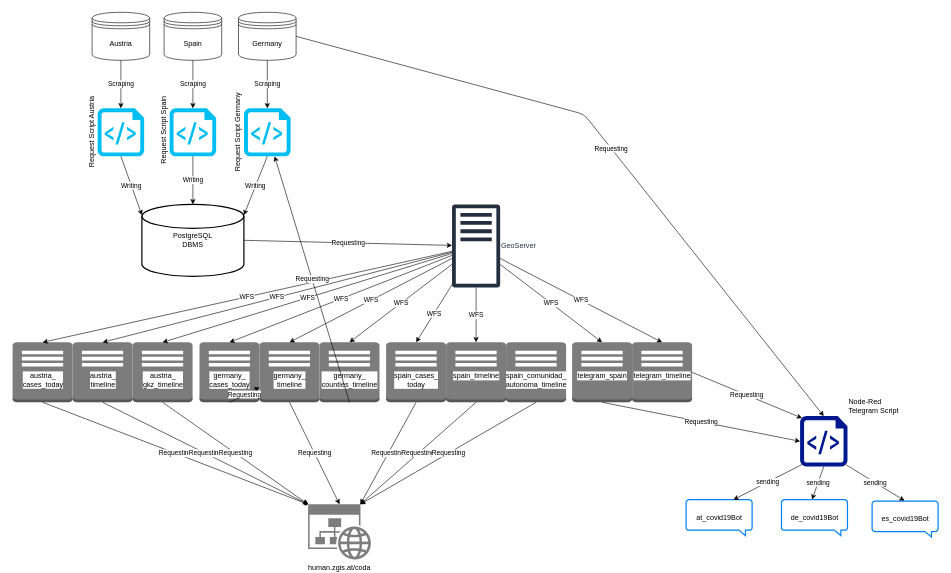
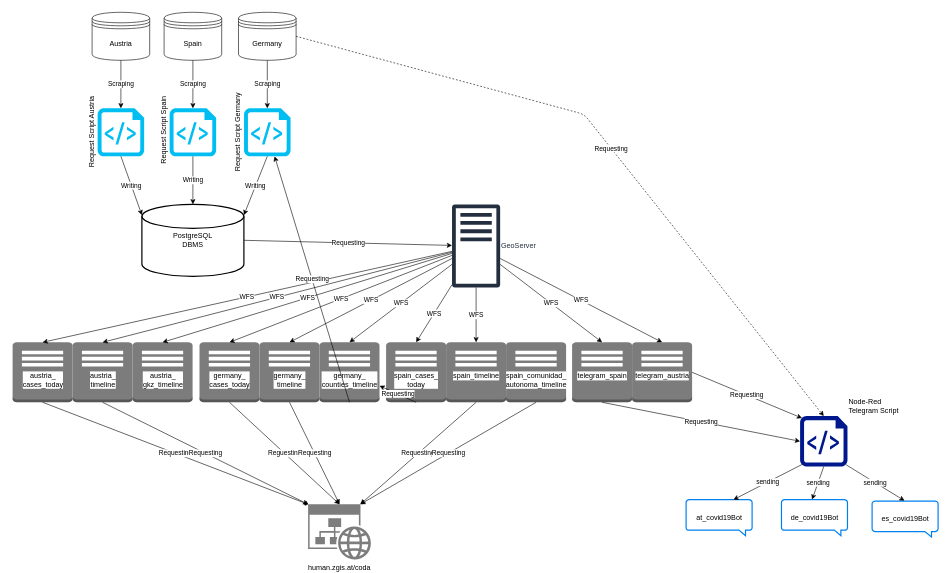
  <mxCell id="0" />
  <mxCell id="1" parent="0" />
  <mxCell id="2" value="Austria" style="shape=datastore;whiteSpace=wrap;html=1;" vertex="1" parent="1"><mxGeometry x="153" y="20" width="96" height="80" as="geometry" /></mxCell>
  <mxCell id="3" value="Spain" style="shape=datastore;whiteSpace=wrap;html=1;" vertex="1" parent="1"><mxGeometry x="273" y="20" width="96" height="80" as="geometry" /></mxCell>
  <mxCell id="4" value="Germany" style="shape=datastore;whiteSpace=wrap;html=1;" vertex="1" parent="1"><mxGeometry x="397" y="20" width="96" height="80" as="geometry" /></mxCell>
  <mxCell id="5" value="PostgreSQL&lt;br&gt;DBMS" style="strokeWidth=2;html=1;shape=mxgraph.flowchart.database;whiteSpace=wrap;" vertex="1" parent="1"><mxGeometry x="236" y="340" width="170" height="120" as="geometry" /></mxCell>
  <mxCell id="6" value="Request Script Austria" style="verticalLabelPosition=middle;html=1;verticalAlign=middle;align=right;strokeColor=none;fillColor=#00BEF2;shape=mxgraph.azure.script_file;pointerEvents=1;labelPosition=left;horizontal=0;spacing=0;spacingLeft=0;spacingBottom=-57;spacingTop=0;spacingRight=-19;" vertex="1" parent="1"><mxGeometry x="162.25" y="180" width="77.5" height="80" as="geometry" /></mxCell>
  <mxCell id="7" value="Request Script Spain" style="verticalLabelPosition=middle;html=1;verticalAlign=middle;align=right;strokeColor=none;fillColor=#00BEF2;shape=mxgraph.azure.script_file;pointerEvents=1;horizontal=0;labelPosition=left;spacingBottom=-57;spacing=0;spacingRight=-19;" vertex="1" parent="1"><mxGeometry x="282.25" y="180" width="77.5" height="80" as="geometry" /></mxCell>
  <mxCell id="8" value="Request Script Germany" style="verticalLabelPosition=middle;html=1;verticalAlign=middle;align=right;strokeColor=none;fillColor=#00BEF2;shape=mxgraph.azure.script_file;pointerEvents=1;horizontal=0;spacingBottom=-57;labelPosition=left;spacingRight=-25;spacing=0;" vertex="1" parent="1"><mxGeometry x="406.25" y="180" width="77.5" height="80" as="geometry" /></mxCell>
  <mxCell id="9" value="Writing" style="endArrow=classic;html=1;exitX=0.5;exitY=1;exitDx=0;exitDy=0;exitPerimeter=0;entryX=0;entryY=0.15;entryDx=0;entryDy=0;entryPerimeter=0;" edge="1" parent="1" source="6" target="5"><mxGeometry width="50" height="50" relative="1" as="geometry"><mxPoint x="603" y="560" as="sourcePoint" /><mxPoint x="653" y="510" as="targetPoint" /></mxGeometry></mxCell>
  <mxCell id="10" value="Writing" style="endArrow=classic;html=1;exitX=0.5;exitY=1;exitDx=0;exitDy=0;exitPerimeter=0;entryX=0.5;entryY=0;entryDx=0;entryDy=0;entryPerimeter=0;" edge="1" parent="1" source="7" target="5"><mxGeometry width="50" height="50" relative="1" as="geometry"><mxPoint x="603" y="560" as="sourcePoint" /><mxPoint x="653" y="510" as="targetPoint" /></mxGeometry></mxCell>
  <mxCell id="11" value="Writing" style="endArrow=classic;html=1;exitX=0.5;exitY=1;exitDx=0;exitDy=0;exitPerimeter=0;entryX=1;entryY=0.15;entryDx=0;entryDy=0;entryPerimeter=0;" edge="1" parent="1" source="8" target="5"><mxGeometry width="50" height="50" relative="1" as="geometry"><mxPoint x="603" y="560" as="sourcePoint" /><mxPoint x="653" y="510" as="targetPoint" /></mxGeometry></mxCell>
  <mxCell id="12" value="GeoServer" style="outlineConnect=0;fontColor=#232F3E;gradientColor=none;fillColor=#232F3E;strokeColor=none;dashed=0;verticalLabelPosition=middle;verticalAlign=middle;align=left;html=1;fontSize=12;fontStyle=0;aspect=fixed;pointerEvents=1;shape=mxgraph.aws4.traditional_server;labelPosition=right;" vertex="1" parent="1"><mxGeometry x="752.9" y="340" width="80.19" height="139" as="geometry" /></mxCell>
- <mxCell id="13" value="telegram_timeline" style="outlineConnect=0;dashed=0;verticalLabelPosition=middle;verticalAlign=middle;align=center;html=1;shape=mxgraph.aws3.traditional_server;fillColor=#7D7C7C;gradientColor=none;labelPosition=center;labelBackgroundColor=#ffffff;spacingTop=12;" vertex="1" parent="1"><mxGeometry x="1053" y="570" width="100" height="100" as="geometry" /></mxCell>
+ <mxCell id="13" value="telegram_austria" style="outlineConnect=0;dashed=0;verticalLabelPosition=middle;verticalAlign=middle;align=center;html=1;shape=mxgraph.aws3.traditional_server;fillColor=#7D7C7C;gradientColor=none;labelPosition=center;labelBackgroundColor=#ffffff;spacingTop=12;" vertex="1" parent="1"><mxGeometry x="1053" y="570" width="100" height="100" as="geometry" /></mxCell>
  <mxCell id="14" value="human.zgis.at/coda" style="aspect=fixed;pointerEvents=1;shadow=0;dashed=0;html=1;strokeColor=none;labelPosition=center;verticalLabelPosition=bottom;verticalAlign=top;align=center;shape=mxgraph.mscae.enterprise.website_generic;fillColor=#7D7D7D;" vertex="1" parent="1"><mxGeometry x="513" y="840" width="104.83" height="92.25" as="geometry" /></mxCell>
  <mxCell id="15" value="austria_&lt;br&gt;cases_today" style="outlineConnect=0;dashed=0;verticalLabelPosition=middle;verticalAlign=middle;align=center;html=1;shape=mxgraph.aws3.traditional_server;fillColor=#7D7C7C;gradientColor=none;labelBackgroundColor=#ffffff;spacingTop=25;labelPosition=center;" vertex="1" parent="1"><mxGeometry x="20.5" y="570" width="100" height="100" as="geometry" /></mxCell>
  <mxCell id="16" value="spain_comunidad_&lt;br&gt;autonoma_timeline" style="outlineConnect=0;dashed=0;verticalLabelPosition=middle;verticalAlign=middle;align=center;html=1;shape=mxgraph.aws3.traditional_server;fillColor=#7D7C7C;gradientColor=none;labelPosition=center;labelBackgroundColor=#ffffff;spacingTop=25;" vertex="1" parent="1"><mxGeometry x="843" y="570" width="100" height="100" as="geometry" /></mxCell>
  <mxCell id="17" value="germany_&lt;br&gt;counties_timeline" style="outlineConnect=0;dashed=0;verticalLabelPosition=middle;verticalAlign=middle;align=center;html=1;shape=mxgraph.aws3.traditional_server;fillColor=#7D7C7C;gradientColor=none;labelPosition=center;labelBackgroundColor=#ffffff;spacingTop=25;" vertex="1" parent="1"><mxGeometry x="532" y="570" width="100" height="100" as="geometry" /></mxCell>
  <mxCell id="18" value="spain_cases_&lt;br&gt;today" style="outlineConnect=0;dashed=0;verticalLabelPosition=middle;verticalAlign=middle;align=center;html=1;shape=mxgraph.aws3.traditional_server;fillColor=#7D7C7C;gradientColor=none;labelPosition=center;spacing=0;spacingTop=25;labelBackgroundColor=#ffffff;" vertex="1" parent="1"><mxGeometry x="643" y="570" width="100" height="100" as="geometry" /></mxCell>
  <mxCell id="19" value="spain_timeline" style="outlineConnect=0;dashed=0;verticalLabelPosition=middle;verticalAlign=middle;align=center;html=1;shape=mxgraph.aws3.traditional_server;fillColor=#7D7C7C;gradientColor=none;labelPosition=center;labelBackgroundColor=#ffffff;spacingTop=12;" vertex="1" parent="1"><mxGeometry x="743" y="570" width="100" height="100" as="geometry" /></mxCell>
  <mxCell id="20" value="austria_&lt;br&gt;timeline" style="outlineConnect=0;dashed=0;verticalLabelPosition=middle;verticalAlign=middle;align=center;html=1;shape=mxgraph.aws3.traditional_server;fillColor=#7D7C7C;gradientColor=none;labelBackgroundColor=#ffffff;labelPosition=center;spacingTop=25;" vertex="1" parent="1"><mxGeometry x="120.5" y="570" width="100" height="100" as="geometry" /></mxCell>
  <mxCell id="21" value="austria_&lt;br&gt;gkz_timeline" style="outlineConnect=0;dashed=0;verticalLabelPosition=middle;verticalAlign=middle;align=center;html=1;shape=mxgraph.aws3.traditional_server;fillColor=#7D7C7C;gradientColor=none;labelBackgroundColor=#ffffff;labelPosition=center;spacingTop=25;" vertex="1" parent="1"><mxGeometry x="220.5" y="570" width="100" height="100" as="geometry" /></mxCell>
  <mxCell id="22" value="germany_&lt;br&gt;cases_today" style="outlineConnect=0;dashed=0;verticalLabelPosition=middle;verticalAlign=middle;align=center;html=1;shape=mxgraph.aws3.traditional_server;fillColor=#7D7C7C;gradientColor=none;labelBackgroundColor=#ffffff;labelPosition=center;spacingTop=25;" vertex="1" parent="1"><mxGeometry x="332" y="570" width="100" height="100" as="geometry" /></mxCell>
  <mxCell id="23" value="germany_&lt;br&gt;timeline" style="outlineConnect=0;dashed=0;verticalLabelPosition=middle;verticalAlign=middle;align=center;html=1;shape=mxgraph.aws3.traditional_server;fillColor=#7D7C7C;gradientColor=none;labelBackgroundColor=#ffffff;labelPosition=center;spacingTop=25;" vertex="1" parent="1"><mxGeometry x="432" y="570" width="100" height="100" as="geometry" /></mxCell>
  <mxCell id="24" value="at_covid19Bot" style="html=1;verticalLabelPosition=middle;align=center;labelBackgroundColor=none;verticalAlign=middle;strokeWidth=2;strokeColor=#0080F0;shadow=0;dashed=0;shape=mxgraph.ios7.icons.message;labelPosition=center;" vertex="1" parent="1"><mxGeometry x="1143" y="832.31" width="110" height="60" as="geometry" /></mxCell>
  <mxCell id="25" value="telegram_spain" style="outlineConnect=0;dashed=0;verticalLabelPosition=middle;verticalAlign=middle;align=center;html=1;shape=mxgraph.aws3.traditional_server;fillColor=#7D7C7C;gradientColor=none;labelPosition=center;labelBackgroundColor=#ffffff;spacingTop=12;" vertex="1" parent="1"><mxGeometry x="953" y="570" width="100" height="100" as="geometry" /></mxCell>
- <mxCell id="26" value="Requesting" style="endArrow=classic;html=1;exitX=1;exitY=0.5;exitDx=0;exitDy=0;entryX=0.5;entryY=0;entryDx=0;entryDy=0;entryPerimeter=0;" edge="1" parent="1" source="4" target="32"><mxGeometry width="50" height="50" relative="1" as="geometry"><mxPoint x="396.75" y="360" as="sourcePoint" /><mxPoint x="988" y="630" as="targetPoint" /><Array as="points"><mxPoint x="973" y="190" /></Array></mxGeometry></mxCell>
+ <mxCell id="26" value="Requesting" style="endArrow=classic;html=1;exitX=1;exitY=0.5;exitDx=0;exitDy=0;entryX=0.5;entryY=0;entryDx=0;entryDy=0;entryPerimeter=0;dashed=1;" edge="1" parent="1" source="4" target="32"><mxGeometry width="50" height="50" relative="1" as="geometry"><mxPoint x="396.75" y="360" as="sourcePoint" /><mxPoint x="988" y="630" as="targetPoint" /><Array as="points"><mxPoint x="973" y="190" /></Array></mxGeometry></mxCell>
  <mxCell id="27" value="de_covid19Bot" style="html=1;verticalLabelPosition=middle;align=center;labelBackgroundColor=none;verticalAlign=middle;strokeWidth=2;strokeColor=#0080F0;shadow=0;dashed=0;shape=mxgraph.ios7.icons.message;labelPosition=center;" vertex="1" parent="1"><mxGeometry x="1301.96" y="832.31" width="110" height="60" as="geometry" /></mxCell>
  <mxCell id="28" value="es_covid19Bot" style="html=1;verticalLabelPosition=middle;align=center;labelBackgroundColor=none;verticalAlign=middle;strokeWidth=2;strokeColor=#0080F0;shadow=0;dashed=0;shape=mxgraph.ios7.icons.message;labelPosition=center;" vertex="1" parent="1"><mxGeometry x="1453" y="834.62" width="110" height="60" as="geometry" /></mxCell>
  <mxCell id="29" value="Scraping" style="endArrow=classic;html=1;exitX=0.5;exitY=1;exitDx=0;exitDy=0;entryX=0.5;entryY=0;entryDx=0;entryDy=0;entryPerimeter=0;" edge="1" parent="1" source="2" target="6"><mxGeometry width="50" height="50" relative="1" as="geometry"><mxPoint x="206.75" y="360" as="sourcePoint" /><mxPoint x="273" y="459" as="targetPoint" /></mxGeometry></mxCell>
  <mxCell id="30" value="Scraping" style="endArrow=classic;html=1;exitX=0.5;exitY=1;exitDx=0;exitDy=0;entryX=0.5;entryY=0;entryDx=0;entryDy=0;entryPerimeter=0;" edge="1" parent="1" source="3" target="7"><mxGeometry width="50" height="50" relative="1" as="geometry"><mxPoint x="173" y="240" as="sourcePoint" /><mxPoint x="206.75" y="310" as="targetPoint" /></mxGeometry></mxCell>
  <mxCell id="31" value="Scraping" style="endArrow=classic;html=1;exitX=0.5;exitY=1;exitDx=0;exitDy=0;entryX=0.5;entryY=0;entryDx=0;entryDy=0;entryPerimeter=0;" edge="1" parent="1" source="4" target="8"><mxGeometry width="50" height="50" relative="1" as="geometry"><mxPoint x="303" y="240" as="sourcePoint" /><mxPoint x="303.75" y="310" as="targetPoint" /></mxGeometry></mxCell>
  <mxCell id="32" value="Node-Red&lt;br&gt;Telegram Script" style="aspect=fixed;pointerEvents=1;shadow=0;dashed=0;html=1;strokeColor=none;labelPosition=right;verticalLabelPosition=top;verticalAlign=bottom;align=left;fillColor=#00188D;shape=mxgraph.azure.script_file;direction=east;" vertex="1" parent="1"><mxGeometry x="1333" y="693" width="78.96" height="84" as="geometry" /></mxCell>
  <mxCell id="33" value="WFS" style="endArrow=classic;html=1;entryX=0.5;entryY=0;entryDx=0;entryDy=0;entryPerimeter=0;" edge="1" parent="1" source="12" target="21"><mxGeometry width="50" height="50" relative="1" as="geometry"><mxPoint x="393" y="540" as="sourcePoint" /><mxPoint x="333" y="459" as="targetPoint" /></mxGeometry></mxCell>
  <mxCell id="34" value="WFS" style="endArrow=classic;html=1;entryX=0.5;entryY=0;entryDx=0;entryDy=0;entryPerimeter=0;" edge="1" parent="1" source="12" target="20"><mxGeometry width="50" height="50" relative="1" as="geometry"><mxPoint x="393" y="550" as="sourcePoint" /><mxPoint x="343" y="469" as="targetPoint" /></mxGeometry></mxCell>
  <mxCell id="35" value="WFS" style="endArrow=classic;html=1;entryX=0.5;entryY=0;entryDx=0;entryDy=0;entryPerimeter=0;" edge="1" parent="1" source="12" target="15"><mxGeometry width="50" height="50" relative="1" as="geometry"><mxPoint x="433" y="491.707" as="sourcePoint" /><mxPoint x="148" y="640" as="targetPoint" /></mxGeometry></mxCell>
  <mxCell id="36" value="sending" style="endArrow=classic;html=1;exitX=0.04;exitY=0.96;exitDx=0;exitDy=0;exitPerimeter=0;entryX=0.717;entryY=0;entryDx=0;entryDy=0;entryPerimeter=0;" edge="1" parent="1" source="32" target="24"><mxGeometry width="50" height="50" relative="1" as="geometry"><mxPoint x="396.75" y="360" as="sourcePoint" /><mxPoint x="763" y="782" as="targetPoint" /></mxGeometry></mxCell>
  <mxCell id="37" value="sending" style="endArrow=classic;html=1;exitX=0.5;exitY=1;exitDx=0;exitDy=0;exitPerimeter=0;entryX=0.464;entryY=-0.005;entryDx=0;entryDy=0;entryPerimeter=0;" edge="1" parent="1" source="32" target="27"><mxGeometry width="50" height="50" relative="1" as="geometry"><mxPoint x="877.88" y="792" as="sourcePoint" /><mxPoint x="841.01" y="840" as="targetPoint" /></mxGeometry></mxCell>
  <mxCell id="38" value="sending" style="endArrow=classic;html=1;exitX=0.96;exitY=0.96;exitDx=0;exitDy=0;exitPerimeter=0;entryX=0.491;entryY=-0.01;entryDx=0;entryDy=0;entryPerimeter=0;" edge="1" parent="1" source="32" target="28"><mxGeometry width="50" height="50" relative="1" as="geometry"><mxPoint x="899.5" y="794" as="sourcePoint" /><mxPoint x="905" y="836.997" as="targetPoint" /></mxGeometry></mxCell>
  <mxCell id="39" value="Requesting" style="endArrow=classic;html=1;exitX=1;exitY=0.5;exitDx=0;exitDy=0;exitPerimeter=0;entryX=0.04;entryY=0.04;entryDx=0;entryDy=0;entryPerimeter=0;" edge="1" parent="1" source="13" target="32"><mxGeometry width="50" height="50" relative="1" as="geometry"><mxPoint x="877.88" y="792" as="sourcePoint" /><mxPoint x="841.01" y="840" as="targetPoint" /></mxGeometry></mxCell>
  <mxCell id="40" value="Requesting" style="endArrow=classic;html=1;exitX=0.5;exitY=1;exitDx=0;exitDy=0;exitPerimeter=0;entryX=0;entryY=0.5;entryDx=0;entryDy=0;entryPerimeter=0;" edge="1" parent="1" source="25" target="32"><mxGeometry width="50" height="50" relative="1" as="geometry"><mxPoint x="818.57" y="701.74" as="sourcePoint" /><mxPoint x="877.88" y="746" as="targetPoint" /></mxGeometry></mxCell>
  <mxCell id="41" value="Requesting" style="endArrow=diamond;html=1;exitX=0.5;exitY=1;exitDx=0;exitDy=0;exitPerimeter=0;entryX=0;entryY=0;entryDx=0;entryDy=0;entryPerimeter=0;" edge="1" parent="1" source="15" target="14"><mxGeometry width="50" height="50" relative="1" as="geometry"><mxPoint x="603" y="560" as="sourcePoint" /><mxPoint x="653" y="510" as="targetPoint" /></mxGeometry></mxCell>
  <mxCell id="42" value="Requesting" style="endArrow=classic;html=1;exitX=0.5;exitY=1;exitDx=0;exitDy=0;exitPerimeter=0;entryX=0;entryY=0;entryDx=0;entryDy=0;entryPerimeter=0;" edge="1" parent="1" source="20" target="14"><mxGeometry width="50" height="50" relative="1" as="geometry"><mxPoint x="99.75" y="703" as="sourcePoint" /><mxPoint x="442" y="827.75" as="targetPoint" /></mxGeometry></mxCell>
- <mxCell id="43" value="Requesting" style="endArrow=classic;html=1;exitX=0.5;exitY=1;exitDx=0;exitDy=0;exitPerimeter=0;entryX=0;entryY=0;entryDx=0;entryDy=0;entryPerimeter=0;" edge="1" parent="1" source="21" target="14"><mxGeometry width="50" height="50" relative="1" as="geometry"><mxPoint x="148" y="703" as="sourcePoint" /><mxPoint x="442" y="827.75" as="targetPoint" /></mxGeometry></mxCell>
- <mxCell id="44" value="Reguesting" style="endArrow=classic;html=1;exitX=0.5;exitY=1;exitDx=0;exitDy=0;exitPerimeter=0;" edge="1" parent="1" source="22" target="23"><mxGeometry width="50" height="50" relative="1" as="geometry"><mxPoint x="158" y="713" as="sourcePoint" /><mxPoint x="452" y="837.75" as="targetPoint" /></mxGeometry></mxCell>
+ <mxCell id="44" value="Reguesting" style="endArrow=classic;html=1;exitX=0.5;exitY=1;exitDx=0;exitDy=0;exitPerimeter=0;entryX=0.5;entryY=0;entryDx=0;entryDy=0;entryPerimeter=0;" edge="1" parent="1" source="22" target="14"><mxGeometry width="50" height="50" relative="1" as="geometry"><mxPoint x="158" y="713" as="sourcePoint" /><mxPoint x="452" y="837.75" as="targetPoint" /></mxGeometry></mxCell>
  <mxCell id="45" value="Requesting" style="endArrow=classic;html=1;exitX=0.5;exitY=1;exitDx=0;exitDy=0;exitPerimeter=0;entryX=0.5;entryY=0;entryDx=0;entryDy=0;entryPerimeter=0;" edge="1" parent="1" source="23" target="14"><mxGeometry width="50" height="50" relative="1" as="geometry"><mxPoint x="298" y="703" as="sourcePoint" /><mxPoint x="467" y="827.75" as="targetPoint" /></mxGeometry></mxCell>
  <mxCell id="46" value="Requesting" style="endArrow=classic;html=1;exitX=0.5;exitY=1;exitDx=0;exitDy=0;exitPerimeter=0;" edge="1" parent="1" source="17" target="8"><mxGeometry width="50" height="50" relative="1" as="geometry"><mxPoint x="348" y="703" as="sourcePoint" /><mxPoint x="467" y="827.75" as="targetPoint" /></mxGeometry></mxCell>
- <mxCell id="47" value="Requesting" style="endArrow=classic;html=1;exitX=0.5;exitY=1;exitDx=0;exitDy=0;exitPerimeter=0;entryX=0.83;entryY=0;entryDx=0;entryDy=0;entryPerimeter=0;" edge="1" parent="1" source="18" target="14"><mxGeometry width="50" height="50" relative="1" as="geometry"><mxPoint x="358" y="713" as="sourcePoint" /><mxPoint x="477" y="837.75" as="targetPoint" /></mxGeometry></mxCell>
+ <mxCell id="47" value="Requesting" style="endArrow=classic;html=1;exitX=0.5;exitY=1;exitDx=0;exitDy=0;exitPerimeter=0;" edge="1" parent="1" source="18" target="17"><mxGeometry width="50" height="50" relative="1" as="geometry"><mxPoint x="358" y="713" as="sourcePoint" /><mxPoint x="477" y="837.75" as="targetPoint" /></mxGeometry></mxCell>
  <mxCell id="48" value="Requesting" style="endArrow=classic;html=1;exitX=0.5;exitY=1;exitDx=0;exitDy=0;exitPerimeter=0;entryX=0.83;entryY=0;entryDx=0;entryDy=0;entryPerimeter=0;" edge="1" parent="1" source="19" target="14"><mxGeometry width="50" height="50" relative="1" as="geometry"><mxPoint x="368" y="723" as="sourcePoint" /><mxPoint x="487" y="847.75" as="targetPoint" /></mxGeometry></mxCell>
  <mxCell id="49" value="Requesting" style="endArrow=classic;html=1;exitX=0.5;exitY=1;exitDx=0;exitDy=0;exitPerimeter=0;entryX=0.83;entryY=0;entryDx=0;entryDy=0;entryPerimeter=0;" edge="1" parent="1" source="16" target="14"><mxGeometry width="50" height="50" relative="1" as="geometry"><mxPoint x="378" y="733" as="sourcePoint" /><mxPoint x="497" y="857.75" as="targetPoint" /></mxGeometry></mxCell>
  <mxCell id="50" value="WFS" style="endArrow=classic;html=1;entryX=0.5;entryY=0;entryDx=0;entryDy=0;entryPerimeter=0;" edge="1" parent="1" source="12" target="22"><mxGeometry width="50" height="50" relative="1" as="geometry"><mxPoint x="563" y="460" as="sourcePoint" /><mxPoint x="198" y="640" as="targetPoint" /></mxGeometry></mxCell>
  <mxCell id="51" value="WFS" style="endArrow=classic;html=1;entryX=0.5;entryY=0;entryDx=0;entryDy=0;entryPerimeter=0;" edge="1" parent="1" source="12" target="23"><mxGeometry width="50" height="50" relative="1" as="geometry"><mxPoint x="543" y="520" as="sourcePoint" /><mxPoint x="298" y="640" as="targetPoint" /></mxGeometry></mxCell>
  <mxCell id="52" value="WFS" style="endArrow=classic;html=1;entryX=0.5;entryY=0;entryDx=0;entryDy=0;entryPerimeter=0;" edge="1" parent="1" source="12" target="17"><mxGeometry width="50" height="50" relative="1" as="geometry"><mxPoint x="462.98" y="530.019" as="sourcePoint" /><mxPoint x="308" y="650" as="targetPoint" /></mxGeometry></mxCell>
  <mxCell id="53" value="WFS" style="endArrow=classic;html=1;entryX=0.5;entryY=0;entryDx=0;entryDy=0;entryPerimeter=0;" edge="1" parent="1" source="12" target="18"><mxGeometry width="50" height="50" relative="1" as="geometry"><mxPoint x="472.98" y="540.019" as="sourcePoint" /><mxPoint x="318" y="660" as="targetPoint" /></mxGeometry></mxCell>
  <mxCell id="54" value="WFS" style="endArrow=classic;html=1;entryX=0.5;entryY=0;entryDx=0;entryDy=0;entryPerimeter=0;" edge="1" parent="1" source="12" target="19"><mxGeometry width="50" height="50" relative="1" as="geometry"><mxPoint x="464.312" y="518.628" as="sourcePoint" /><mxPoint x="492" y="640" as="targetPoint" /></mxGeometry></mxCell>
  <mxCell id="55" value="WFS" style="endArrow=classic;html=1;entryX=0.5;entryY=0;entryDx=0;entryDy=0;entryPerimeter=0;" edge="1" parent="1" source="12" target="25"><mxGeometry width="50" height="50" relative="1" as="geometry"><mxPoint x="484.312" y="538.628" as="sourcePoint" /><mxPoint x="512" y="660" as="targetPoint" /></mxGeometry></mxCell>
  <mxCell id="56" value="WFS" style="endArrow=classic;html=1;entryX=0.5;entryY=0;entryDx=0;entryDy=0;entryPerimeter=0;" edge="1" parent="1" source="12" target="13"><mxGeometry width="50" height="50" relative="1" as="geometry"><mxPoint x="494.312" y="548.628" as="sourcePoint" /><mxPoint x="522" y="670" as="targetPoint" /></mxGeometry></mxCell>
  <mxCell id="57" value="Requesting" style="endArrow=classic;html=1;exitX=1;exitY=0.5;exitDx=0;exitDy=0;exitPerimeter=0;" edge="1" parent="1" source="5" target="12"><mxGeometry width="50" height="50" relative="1" as="geometry"><mxPoint x="543" y="480" as="sourcePoint" /><mxPoint x="593" y="430" as="targetPoint" /></mxGeometry></mxCell>
